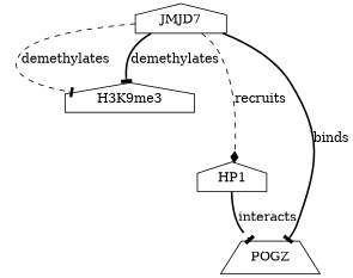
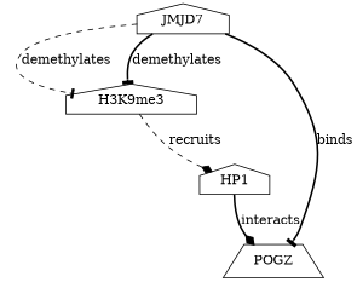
  digraph {
    node [shape=house]
    edge [arrowhead=tee evidence="PMID: 28977666" probability=0.8 style=bold]
    JMJD7
    H3K9me3
    POGZ [shape=trapezium]
    HP1
    JMJD7 -> H3K9me3 [label=demethylates style=dashed]
    JMJD7 -> H3K9me3 [label=demethylates]
    JMJD7 -> POGZ [evidence="PMID: 23412345" label=binds probability=0.7]
-   JMJD7 -> HP1 [arrowhead=diamond evidence="PMID: 12345678" label=recruits probability=0.6 style=dashed]
-   HP1 -> POGZ [evidence="PMID: 87654321" label=interacts probability=0.5]
+   H3K9me3 -> HP1 [arrowhead=diamond evidence="PMID: 12345678" label=recruits probability=0.6 style=dashed]
+   HP1 -> POGZ [arrowhead=diamond evidence="PMID: 87654321" label=interacts probability=0.5]
  }
